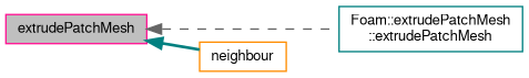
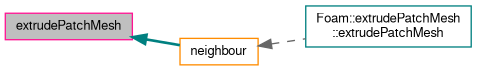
  digraph {
    rankdir=LR
    node [fontname=FreeSans fontsize=10 shape=record]
    edge [dir=back fontname=FreeSans fontsize=10 labelfontname=FreeSans labelfontsize=10]
    n1 [color=deeppink fillcolor=grey75 fontcolor=black height=0.2 label=extrudePatchMesh style=filled width=0.4]
    n2 [color=teal height=0.2 label="Foam::extrudePatchMesh\l::extrudePatchMesh" width=0.4]
    n3 [color=darkorange height=0.2 label=neighbour width=0.4]
-   n1 -> n2 [color=gray40 style=dashed]
+   n3 -> n2 [color=gray40 style=dashed]
    n1 -> n3 [color=teal style=bold]
  }
